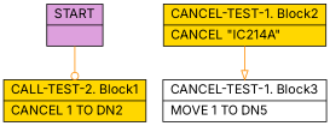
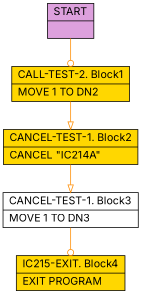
  digraph {
    fontname=Inter
    node [fillcolor=gold fontname=Inter shape=record style=filled]
    edge [arrowhead=odot arrowtail=empty color=darkorange fontname=Inter]
    n1 [fillcolor=plum label="{START|}"]
-   n2 [label="{CALL-TEST-2. Block1|    CANCEL 1 TO DN2\l}"]
+   n2 [label="{CALL-TEST-2. Block1|    MOVE 1 TO DN2\l}"]
    n3 [label="{CANCEL-TEST-1. Block2|    CANCEL \"IC214A\"\l}"]
-   n4 [fillcolor=white label="{CANCEL-TEST-1. Block3|    MOVE 1 TO DN5\l}"]
+   n4 [fillcolor=white label="{CANCEL-TEST-1. Block3|    MOVE 1 TO DN3\l}"]
+   n5 [label="{IC215-EXIT. Block4|    EXIT PROGRAM\l}"]
    n1 -> n2
+   n2 -> n3 [arrowhead=onormal]
    n3 -> n4 [arrowhead=onormal]
+   n4 -> n5
  }
